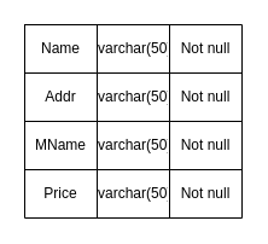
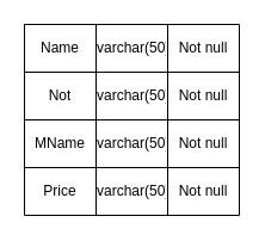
  <mxCell id="0" />
  <mxCell id="1" parent="0" />
  <mxCell id="2" value="" style="shape=table;startSize=0;container=1;collapsible=0;childLayout=tableLayout;" vertex="1" parent="1"><mxGeometry x="20" y="20" width="180" height="160" as="geometry" /></mxCell>
  <mxCell id="3" value="" style="shape=tableRow;horizontal=0;startSize=0;swimlaneHead=0;swimlaneBody=0;strokeColor=inherit;top=0;left=0;bottom=0;right=0;collapsible=0;dropTarget=0;fillColor=none;points=[[0,0.5],[1,0.5]];portConstraint=eastwest;" vertex="1" parent="2"><mxGeometry width="180" height="40" as="geometry" /></mxCell>
  <mxCell id="4" value="Name" style="shape=partialRectangle;html=1;whiteSpace=wrap;connectable=0;strokeColor=inherit;overflow=hidden;fillColor=none;top=0;left=0;bottom=0;right=0;pointerEvents=1;" vertex="1" parent="3"><mxGeometry width="60" height="40" as="geometry"><mxRectangle width="60" height="40" as="alternateBounds" /></mxGeometry></mxCell>
  <mxCell id="5" value="varchar(50)" style="shape=partialRectangle;html=1;whiteSpace=wrap;connectable=0;strokeColor=inherit;overflow=hidden;fillColor=none;top=0;left=0;bottom=0;right=0;pointerEvents=1;" vertex="1" parent="3"><mxGeometry x="60" width="60" height="40" as="geometry"><mxRectangle width="60" height="40" as="alternateBounds" /></mxGeometry></mxCell>
  <mxCell id="6" value="Not null" style="shape=partialRectangle;html=1;whiteSpace=wrap;connectable=0;strokeColor=inherit;overflow=hidden;fillColor=none;top=0;left=0;bottom=0;right=0;pointerEvents=1;" vertex="1" parent="3"><mxGeometry x="120" width="60" height="40" as="geometry"><mxRectangle width="60" height="40" as="alternateBounds" /></mxGeometry></mxCell>
  <mxCell id="7" value="" style="shape=tableRow;horizontal=0;startSize=0;swimlaneHead=0;swimlaneBody=0;strokeColor=inherit;top=0;left=0;bottom=0;right=0;collapsible=0;dropTarget=0;fillColor=none;points=[[0,0.5],[1,0.5]];portConstraint=eastwest;" vertex="1" parent="2"><mxGeometry y="40" width="180" height="40" as="geometry" /></mxCell>
- <mxCell id="8" value="Addr" style="shape=partialRectangle;html=1;whiteSpace=wrap;connectable=0;strokeColor=inherit;overflow=hidden;fillColor=none;top=0;left=0;bottom=0;right=0;pointerEvents=1;" vertex="1" parent="7"><mxGeometry width="60" height="40" as="geometry"><mxRectangle width="60" height="40" as="alternateBounds" /></mxGeometry></mxCell>
+ <mxCell id="8" value="Not" style="shape=partialRectangle;html=1;whiteSpace=wrap;connectable=0;strokeColor=inherit;overflow=hidden;fillColor=none;top=0;left=0;bottom=0;right=0;pointerEvents=1;" vertex="1" parent="7"><mxGeometry width="60" height="40" as="geometry"><mxRectangle width="60" height="40" as="alternateBounds" /></mxGeometry></mxCell>
  <mxCell id="9" value="varchar(50)" style="shape=partialRectangle;html=1;whiteSpace=wrap;connectable=0;strokeColor=inherit;overflow=hidden;fillColor=none;top=0;left=0;bottom=0;right=0;pointerEvents=1;" vertex="1" parent="7"><mxGeometry x="60" width="60" height="40" as="geometry"><mxRectangle width="60" height="40" as="alternateBounds" /></mxGeometry></mxCell>
  <mxCell id="10" value="Not null" style="shape=partialRectangle;html=1;whiteSpace=wrap;connectable=0;strokeColor=inherit;overflow=hidden;fillColor=none;top=0;left=0;bottom=0;right=0;pointerEvents=1;" vertex="1" parent="7"><mxGeometry x="120" width="60" height="40" as="geometry"><mxRectangle width="60" height="40" as="alternateBounds" /></mxGeometry></mxCell>
  <mxCell id="11" value="" style="shape=tableRow;horizontal=0;startSize=0;swimlaneHead=0;swimlaneBody=0;strokeColor=inherit;top=0;left=0;bottom=0;right=0;collapsible=0;dropTarget=0;fillColor=none;points=[[0,0.5],[1,0.5]];portConstraint=eastwest;" vertex="1" parent="2"><mxGeometry y="80" width="180" height="40" as="geometry" /></mxCell>
  <mxCell id="12" value="MName" style="shape=partialRectangle;html=1;whiteSpace=wrap;connectable=0;strokeColor=inherit;overflow=hidden;fillColor=none;top=0;left=0;bottom=0;right=0;pointerEvents=1;" vertex="1" parent="11"><mxGeometry width="60" height="40" as="geometry"><mxRectangle width="60" height="40" as="alternateBounds" /></mxGeometry></mxCell>
  <mxCell id="13" value="varchar(50)" style="shape=partialRectangle;html=1;whiteSpace=wrap;connectable=0;strokeColor=inherit;overflow=hidden;fillColor=none;top=0;left=0;bottom=0;right=0;pointerEvents=1;" vertex="1" parent="11"><mxGeometry x="60" width="60" height="40" as="geometry"><mxRectangle width="60" height="40" as="alternateBounds" /></mxGeometry></mxCell>
  <mxCell id="14" value="Not null" style="shape=partialRectangle;html=1;whiteSpace=wrap;connectable=0;strokeColor=inherit;overflow=hidden;fillColor=none;top=0;left=0;bottom=0;right=0;pointerEvents=1;" vertex="1" parent="11"><mxGeometry x="120" width="60" height="40" as="geometry"><mxRectangle width="60" height="40" as="alternateBounds" /></mxGeometry></mxCell>
  <mxCell id="15" value="" style="shape=tableRow;horizontal=0;startSize=0;swimlaneHead=0;swimlaneBody=0;strokeColor=inherit;top=0;left=0;bottom=0;right=0;collapsible=0;dropTarget=0;fillColor=none;points=[[0,0.5],[1,0.5]];portConstraint=eastwest;" vertex="1" parent="2"><mxGeometry y="120" width="180" height="40" as="geometry" /></mxCell>
  <mxCell id="16" value="Price" style="shape=partialRectangle;html=1;whiteSpace=wrap;connectable=0;strokeColor=inherit;overflow=hidden;fillColor=none;top=0;left=0;bottom=0;right=0;pointerEvents=1;" vertex="1" parent="15"><mxGeometry width="60" height="40" as="geometry"><mxRectangle width="60" height="40" as="alternateBounds" /></mxGeometry></mxCell>
  <mxCell id="17" value="varchar(50)" style="shape=partialRectangle;html=1;whiteSpace=wrap;connectable=0;strokeColor=inherit;overflow=hidden;fillColor=none;top=0;left=0;bottom=0;right=0;pointerEvents=1;" vertex="1" parent="15"><mxGeometry x="60" width="60" height="40" as="geometry"><mxRectangle width="60" height="40" as="alternateBounds" /></mxGeometry></mxCell>
  <mxCell id="18" value="Not null" style="shape=partialRectangle;html=1;whiteSpace=wrap;connectable=0;strokeColor=inherit;overflow=hidden;fillColor=none;top=0;left=0;bottom=0;right=0;pointerEvents=1;" vertex="1" parent="15"><mxGeometry x="120" width="60" height="40" as="geometry"><mxRectangle width="60" height="40" as="alternateBounds" /></mxGeometry></mxCell>
